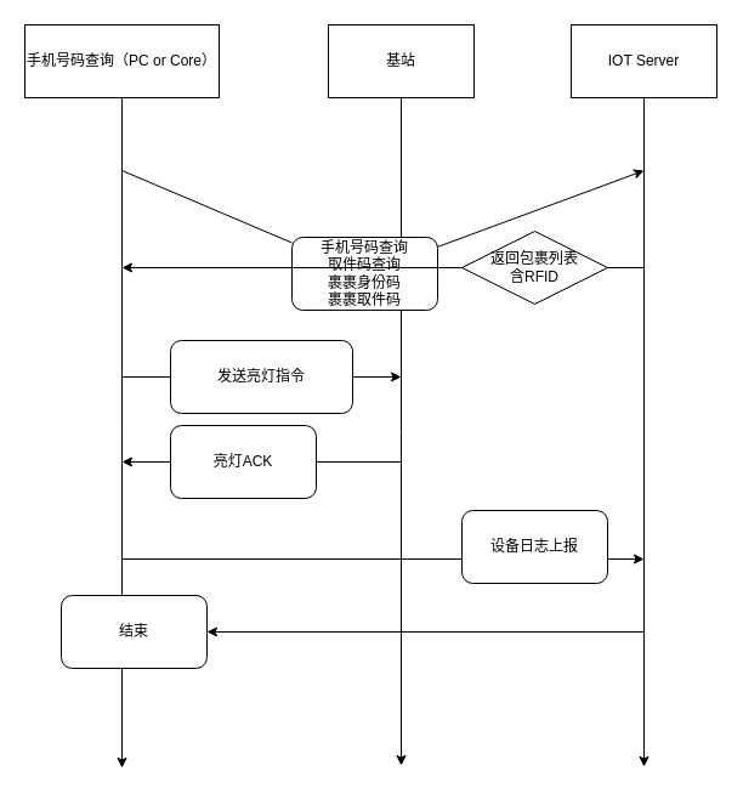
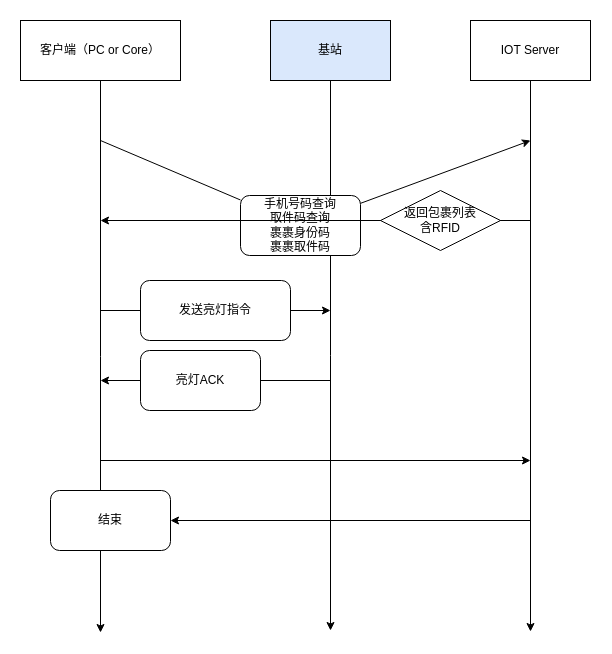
  <mxCell id="0" />
  <mxCell id="1" parent="0" />
  <mxCell id="2" style="edgeStyle=orthogonalEdgeStyle;rounded=0;orthogonalLoop=1;jettySize=auto;html=1;" edge="1" parent="1" source="3"><mxGeometry relative="1" as="geometry"><mxPoint x="100" y="632" as="targetPoint" /></mxGeometry></mxCell>
- <mxCell id="3" value="手机号码查询（PC or Core）" style="rounded=0;whiteSpace=wrap;html=1;" vertex="1" parent="1"><mxGeometry x="20" y="20" width="160" height="60" as="geometry" /></mxCell>
+ <mxCell id="3" value="客户端（PC or Core）" style="rounded=0;whiteSpace=wrap;html=1;" vertex="1" parent="1"><mxGeometry x="20" y="20" width="160" height="60" as="geometry" /></mxCell>
  <mxCell id="4" style="edgeStyle=orthogonalEdgeStyle;rounded=0;orthogonalLoop=1;jettySize=auto;html=1;exitX=0.5;exitY=1;exitDx=0;exitDy=0;" edge="1" parent="1" source="5"><mxGeometry relative="1" as="geometry"><mxPoint x="330" y="630" as="targetPoint" /></mxGeometry></mxCell>
- <mxCell id="5" value="基站" style="rounded=0;whiteSpace=wrap;html=1;" vertex="1" parent="1"><mxGeometry x="270" y="20" width="120" height="60" as="geometry" /></mxCell>
+ <mxCell id="5" value="基站" style="rounded=0;whiteSpace=wrap;html=1;fillColor=#dae8fc;" vertex="1" parent="1"><mxGeometry x="270" y="20" width="120" height="60" as="geometry" /></mxCell>
  <mxCell id="6" style="edgeStyle=orthogonalEdgeStyle;rounded=0;orthogonalLoop=1;jettySize=auto;html=1;exitX=0.5;exitY=1;exitDx=0;exitDy=0;" edge="1" parent="1" source="7"><mxGeometry relative="1" as="geometry"><mxPoint x="530" y="631" as="targetPoint" /></mxGeometry></mxCell>
  <mxCell id="7" value="IOT Server" style="rounded=0;whiteSpace=wrap;html=1;" vertex="1" parent="1"><mxGeometry x="470" y="20" width="120" height="60" as="geometry" /></mxCell>
  <mxCell id="8" value="" style="endArrow=classic;html=1;startArrow=none;" edge="1" parent="1" source="9"><mxGeometry width="50" height="50" relative="1" as="geometry"><mxPoint x="100" y="140" as="sourcePoint" /><mxPoint x="530" y="140" as="targetPoint" /></mxGeometry></mxCell>
  <mxCell id="9" value="手机号码查询&lt;br&gt;取件码查询&lt;br&gt;裹裹身份码&lt;br&gt;裹裹取件码" style="rounded=1;whiteSpace=wrap;html=1;" vertex="1" parent="1"><mxGeometry x="240" y="195" width="120" height="60" as="geometry" /></mxCell>
  <mxCell id="10" value="" style="endArrow=none;html=1;" edge="1" parent="1" target="9"><mxGeometry width="50" height="50" relative="1" as="geometry"><mxPoint x="100" y="140" as="sourcePoint" /><mxPoint x="530" y="140" as="targetPoint" /></mxGeometry></mxCell>
  <mxCell id="11" value="" style="endArrow=classic;html=1;" edge="1" parent="1"><mxGeometry width="50" height="50" relative="1" as="geometry"><mxPoint x="530" y="220" as="sourcePoint" /><mxPoint x="100" y="220" as="targetPoint" /></mxGeometry></mxCell>
  <mxCell id="12" value="返回包裹列表&lt;br&gt;含RFID" style="rhombus;whiteSpace=wrap;html=1;" vertex="1" parent="1"><mxGeometry x="380" y="190" width="120" height="60" as="geometry" /></mxCell>
  <mxCell id="13" value="" style="endArrow=classic;html=1;" edge="1" parent="1"><mxGeometry width="50" height="50" relative="1" as="geometry"><mxPoint x="100" y="310" as="sourcePoint" /><mxPoint x="330" y="310" as="targetPoint" /></mxGeometry></mxCell>
  <mxCell id="14" value="发送亮灯指令" style="rounded=1;whiteSpace=wrap;html=1;" vertex="1" parent="1"><mxGeometry x="140" y="280" width="150" height="60" as="geometry" /></mxCell>
  <mxCell id="15" value="" style="endArrow=classic;html=1;" edge="1" parent="1"><mxGeometry width="50" height="50" relative="1" as="geometry"><mxPoint x="330" y="380" as="sourcePoint" /><mxPoint x="100" y="380" as="targetPoint" /></mxGeometry></mxCell>
  <mxCell id="16" value="亮灯ACK" style="rounded=1;whiteSpace=wrap;html=1;" vertex="1" parent="1"><mxGeometry x="140" y="350" width="120" height="60" as="geometry" /></mxCell>
  <mxCell id="17" value="" style="endArrow=classic;html=1;" edge="1" parent="1"><mxGeometry width="50" height="50" relative="1" as="geometry"><mxPoint x="100" y="460" as="sourcePoint" /><mxPoint x="530" y="460" as="targetPoint" /></mxGeometry></mxCell>
- <mxCell id="18" value="设备日志上报" style="rounded=1;whiteSpace=wrap;html=1;" vertex="1" parent="1"><mxGeometry x="380" y="420" width="120" height="60" as="geometry" /></mxCell>
  <mxCell id="19" value="" style="endArrow=classic;html=1;" edge="1" parent="1" target="20"><mxGeometry width="50" height="50" relative="1" as="geometry"><mxPoint x="530" y="520" as="sourcePoint" /><mxPoint x="100" y="560" as="targetPoint" /></mxGeometry></mxCell>
  <mxCell id="20" value="结束" style="rounded=1;whiteSpace=wrap;html=1;" vertex="1" parent="1"><mxGeometry x="50" y="490" width="120" height="60" as="geometry" /></mxCell>
